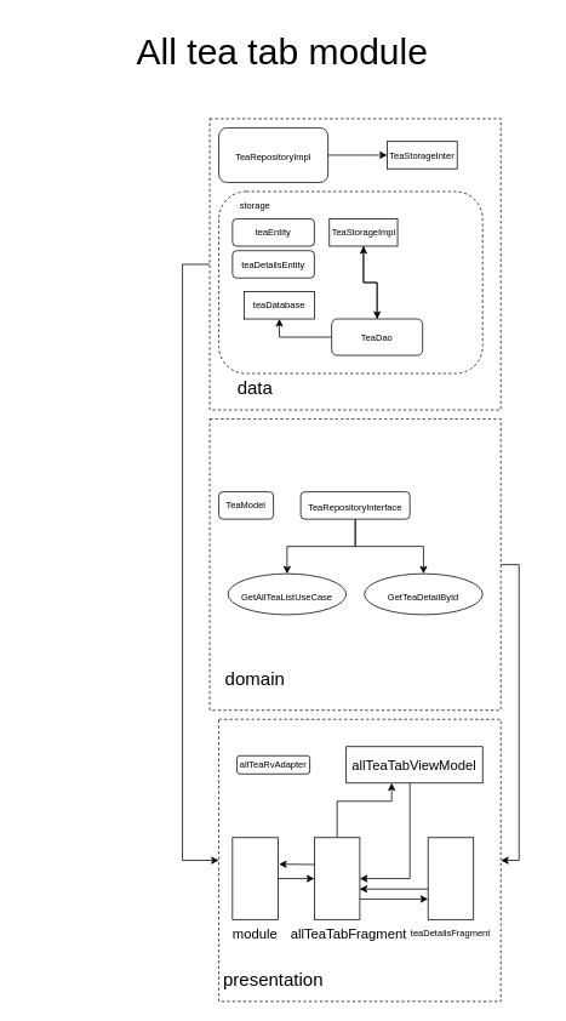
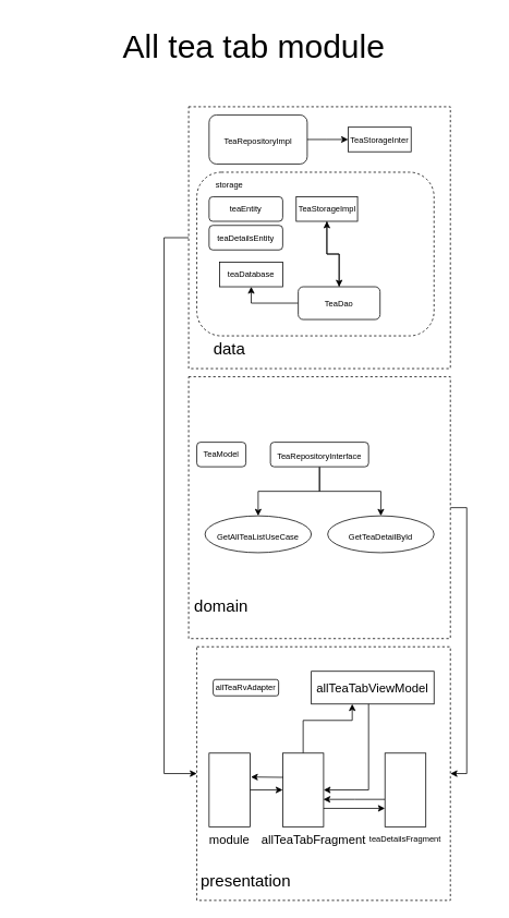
  <mxCell id="0" />
  <mxCell id="1" parent="0" />
  <mxCell id="2" style="edgeStyle=orthogonalEdgeStyle;rounded=0;orthogonalLoop=1;jettySize=auto;html=1;entryX=0;entryY=0.5;entryDx=0;entryDy=0;fontSize=10;" edge="1" parent="1" source="3" target="6"><mxGeometry relative="1" as="geometry"><Array as="points"><mxPoint x="200" y="290" /><mxPoint x="200" y="945" /></Array></mxGeometry></mxCell>
  <mxCell id="3" value="" style="whiteSpace=wrap;html=1;aspect=fixed;dashed=1;" vertex="1" parent="1"><mxGeometry x="230" y="130" width="320" height="320" as="geometry" /></mxCell>
  <mxCell id="4" style="edgeStyle=orthogonalEdgeStyle;rounded=0;orthogonalLoop=1;jettySize=auto;html=1;entryX=1;entryY=0.5;entryDx=0;entryDy=0;fontSize=10;" edge="1" parent="1" source="5" target="6"><mxGeometry relative="1" as="geometry"><Array as="points"><mxPoint x="570" y="620" /><mxPoint x="570" y="945" /></Array></mxGeometry></mxCell>
  <mxCell id="5" value="" style="whiteSpace=wrap;html=1;aspect=fixed;dashed=1;" vertex="1" parent="1"><mxGeometry x="230" y="460" width="320" height="320" as="geometry" /></mxCell>
  <mxCell id="6" value="" style="whiteSpace=wrap;html=1;aspect=fixed;dashed=1;" vertex="1" parent="1"><mxGeometry x="240" y="790" width="310" height="310" as="geometry" /></mxCell>
  <mxCell id="7" value="All tea tab module" style="text;html=1;strokeColor=none;fillColor=none;align=center;verticalAlign=middle;whiteSpace=wrap;rounded=0;dashed=1;fontSize=40;" vertex="1" parent="1"><mxGeometry x="20" y="20" width="580" height="70" as="geometry" /></mxCell>
  <mxCell id="8" value="presentation" style="text;html=1;strokeColor=none;fillColor=none;align=center;verticalAlign=middle;whiteSpace=wrap;rounded=0;dashed=1;fontSize=20;" vertex="1" parent="1"><mxGeometry x="270" y="1060" width="60" height="30" as="geometry" /></mxCell>
- <mxCell id="9" value="domain" style="text;html=1;strokeColor=none;fillColor=none;align=center;verticalAlign=middle;whiteSpace=wrap;rounded=0;dashed=1;fontSize=20;" vertex="1" parent="1"><mxGeometry x="250" y="730" width="60" height="30" as="geometry" /></mxCell>
+ <mxCell id="9" value="domain" style="text;html=1;strokeColor=none;fillColor=none;align=center;verticalAlign=middle;whiteSpace=wrap;rounded=0;dashed=1;fontSize=20;" vertex="1" parent="1"><mxGeometry x="240" y="725" width="60" height="30" as="geometry" /></mxCell>
  <mxCell id="10" value="data" style="text;html=1;strokeColor=none;fillColor=none;align=center;verticalAlign=middle;whiteSpace=wrap;rounded=0;dashed=1;fontSize=20;" vertex="1" parent="1"><mxGeometry x="250" y="410" width="60" height="30" as="geometry" /></mxCell>
  <mxCell id="11" style="edgeStyle=orthogonalEdgeStyle;rounded=0;orthogonalLoop=1;jettySize=auto;html=1;entryX=0;entryY=0.5;entryDx=0;entryDy=0;fontSize=15;" edge="1" parent="1" source="12" target="15"><mxGeometry relative="1" as="geometry" /></mxCell>
  <mxCell id="12" value="" style="rounded=0;whiteSpace=wrap;html=1;fontSize=20;" vertex="1" parent="1"><mxGeometry x="255" y="920" width="50" height="90" as="geometry" /></mxCell>
  <mxCell id="13" value="module" style="text;html=1;strokeColor=none;fillColor=none;align=center;verticalAlign=middle;whiteSpace=wrap;rounded=0;dashed=1;fontSize=15;" vertex="1" parent="1"><mxGeometry x="250" y="1010" width="60" height="30" as="geometry" /></mxCell>
  <mxCell id="14" style="edgeStyle=orthogonalEdgeStyle;rounded=0;orthogonalLoop=1;jettySize=auto;html=1;fontSize=15;" edge="1" parent="1" source="15"><mxGeometry relative="1" as="geometry"><mxPoint x="430" y="860" as="targetPoint" /><Array as="points"><mxPoint x="370" y="880" /><mxPoint x="430" y="880" /><mxPoint x="430" y="860" /></Array></mxGeometry></mxCell>
  <mxCell id="15" value="" style="rounded=0;whiteSpace=wrap;html=1;fontSize=20;" vertex="1" parent="1"><mxGeometry x="345" y="920" width="50" height="90" as="geometry" /></mxCell>
  <mxCell id="16" value="allTeaTabFragment" style="text;html=1;strokeColor=none;fillColor=none;align=center;verticalAlign=middle;whiteSpace=wrap;rounded=0;dashed=1;fontSize=15;" vertex="1" parent="1"><mxGeometry x="353" y="1010" width="60" height="30" as="geometry" /></mxCell>
  <mxCell id="17" value="" style="endArrow=classic;html=1;rounded=0;fontSize=15;exitX=0.014;exitY=0.329;exitDx=0;exitDy=0;exitPerimeter=0;entryX=1.021;entryY=0.324;entryDx=0;entryDy=0;entryPerimeter=0;" edge="1" parent="1" source="15" target="12"><mxGeometry width="50" height="50" relative="1" as="geometry"><mxPoint x="290" y="980" as="sourcePoint" /><mxPoint x="310" y="950" as="targetPoint" /></mxGeometry></mxCell>
  <mxCell id="18" value="" style="rounded=0;whiteSpace=wrap;html=1;fontSize=15;" vertex="1" parent="1"><mxGeometry x="380" y="820" width="150" height="40" as="geometry" /></mxCell>
  <mxCell id="19" style="edgeStyle=orthogonalEdgeStyle;rounded=0;orthogonalLoop=1;jettySize=auto;html=1;entryX=1;entryY=0.5;entryDx=0;entryDy=0;fontSize=15;" edge="1" parent="1" target="15"><mxGeometry relative="1" as="geometry"><mxPoint x="450" y="860" as="sourcePoint" /><Array as="points"><mxPoint x="450" y="965" /></Array></mxGeometry></mxCell>
  <mxCell id="20" value="allTeaTabViewModel" style="text;html=1;strokeColor=none;fillColor=none;align=center;verticalAlign=middle;whiteSpace=wrap;rounded=0;fontSize=15;" vertex="1" parent="1"><mxGeometry x="425" y="825" width="60" height="30" as="geometry" /></mxCell>
  <mxCell id="21" value="&lt;font style=&quot;font-size: 10px&quot;&gt;GetAllTeaListUseCase&lt;/font&gt;" style="ellipse;whiteSpace=wrap;html=1;fontSize=15;" vertex="1" parent="1"><mxGeometry x="250" y="630" width="130" height="45" as="geometry" /></mxCell>
  <mxCell id="22" style="edgeStyle=orthogonalEdgeStyle;rounded=0;orthogonalLoop=1;jettySize=auto;html=1;entryX=0.5;entryY=0;entryDx=0;entryDy=0;fontSize=10;" edge="1" parent="1" source="24" target="21"><mxGeometry relative="1" as="geometry"><Array as="points"><mxPoint x="390" y="600" /><mxPoint x="315" y="600" /></Array></mxGeometry></mxCell>
  <mxCell id="23" style="edgeStyle=orthogonalEdgeStyle;rounded=0;orthogonalLoop=1;jettySize=auto;html=1;entryX=0.5;entryY=0;entryDx=0;entryDy=0;fontSize=10;" edge="1" parent="1" source="24" target="25"><mxGeometry relative="1" as="geometry" /></mxCell>
  <mxCell id="24" value="&lt;font style=&quot;font-size: 10px&quot;&gt;TeaRepositoryInterface&lt;/font&gt;" style="rounded=1;whiteSpace=wrap;html=1;fontSize=15;" vertex="1" parent="1"><mxGeometry x="330" y="540" width="120" height="30" as="geometry" /></mxCell>
  <mxCell id="25" value="&lt;span style=&quot;font-size: 10px&quot;&gt;GetTeaDetailById&lt;/span&gt;" style="ellipse;whiteSpace=wrap;html=1;fontSize=15;" vertex="1" parent="1"><mxGeometry x="400" y="630" width="130" height="45" as="geometry" /></mxCell>
- <mxCell id="26" value="&lt;font style=&quot;font-size: 10px&quot;&gt;TeaRepositoryImpl&lt;/font&gt;" style="rounded=1;whiteSpace=wrap;html=1;fontSize=15;" vertex="1" parent="1"><mxGeometry x="240" y="140" width="120" height="60" as="geometry" /></mxCell>
+ <mxCell id="26" value="&lt;font style=&quot;font-size: 10px&quot;&gt;TeaRepositoryImpl&lt;/font&gt;" style="rounded=1;whiteSpace=wrap;html=1;fontSize=15;" vertex="1" parent="1"><mxGeometry x="255" y="140" width="120" height="60" as="geometry" /></mxCell>
  <mxCell id="27" value="TeaModel" style="rounded=1;whiteSpace=wrap;html=1;fontSize=10;" vertex="1" parent="1"><mxGeometry x="240" y="540" width="60" height="30" as="geometry" /></mxCell>
  <mxCell id="28" value="allTeaRvAdapter" style="rounded=1;whiteSpace=wrap;html=1;fontSize=10;" vertex="1" parent="1"><mxGeometry x="260" y="830" width="80" height="20" as="geometry" /></mxCell>
  <mxCell id="29" value="" style="rounded=1;whiteSpace=wrap;html=1;fontSize=10;dashed=1;" vertex="1" parent="1"><mxGeometry x="240" y="210" width="290" height="200" as="geometry" /></mxCell>
  <mxCell id="30" value="storage" style="text;html=1;strokeColor=none;fillColor=none;align=center;verticalAlign=middle;whiteSpace=wrap;rounded=0;dashed=1;fontSize=10;" vertex="1" parent="1"><mxGeometry x="250" y="210" width="60" height="30" as="geometry" /></mxCell>
  <mxCell id="31" value="TeaStorageInter" style="rounded=0;whiteSpace=wrap;html=1;fontSize=10;" vertex="1" parent="1"><mxGeometry x="425" y="155" width="77" height="30" as="geometry" /></mxCell>
  <mxCell id="32" value="" style="endArrow=classic;html=1;rounded=0;fontSize=10;exitX=1;exitY=0.5;exitDx=0;exitDy=0;entryX=0;entryY=0.5;entryDx=0;entryDy=0;" edge="1" parent="1" source="26" target="31"><mxGeometry width="50" height="50" relative="1" as="geometry"><mxPoint x="350" y="340" as="sourcePoint" /><mxPoint x="400" y="290" as="targetPoint" /><Array as="points"><mxPoint x="399" y="170" /></Array></mxGeometry></mxCell>
  <mxCell id="33" style="edgeStyle=orthogonalEdgeStyle;rounded=0;orthogonalLoop=1;jettySize=auto;html=1;entryX=0.5;entryY=0;entryDx=0;entryDy=0;fontSize=10;" edge="1" parent="1" source="34" target="44"><mxGeometry relative="1" as="geometry" /></mxCell>
  <mxCell id="34" value="TeaStorageImpl" style="rounded=0;whiteSpace=wrap;html=1;fontSize=10;" vertex="1" parent="1"><mxGeometry x="361.5" y="240" width="75" height="30" as="geometry" /></mxCell>
  <mxCell id="35" value="teaDatabase" style="rounded=0;whiteSpace=wrap;html=1;fontSize=10;" vertex="1" parent="1"><mxGeometry x="268" y="320" width="77" height="30" as="geometry" /></mxCell>
  <mxCell id="36" value="teaEntity" style="rounded=1;whiteSpace=wrap;html=1;fontSize=10;" vertex="1" parent="1"><mxGeometry x="255" y="240" width="90" height="30" as="geometry" /></mxCell>
  <mxCell id="37" value="teaDetailsEntity" style="rounded=1;whiteSpace=wrap;html=1;fontSize=10;" vertex="1" parent="1"><mxGeometry x="255" y="275" width="90" height="30" as="geometry" /></mxCell>
  <mxCell id="38" style="edgeStyle=orthogonalEdgeStyle;rounded=0;orthogonalLoop=1;jettySize=auto;html=1;entryX=0.993;entryY=0.628;entryDx=0;entryDy=0;entryPerimeter=0;fontSize=10;" edge="1" parent="1" source="39" target="15"><mxGeometry relative="1" as="geometry"><Array as="points"><mxPoint x="433" y="977" /></Array></mxGeometry></mxCell>
  <mxCell id="39" value="" style="rounded=0;whiteSpace=wrap;html=1;fontSize=20;" vertex="1" parent="1"><mxGeometry x="470" y="920" width="50" height="90" as="geometry" /></mxCell>
  <mxCell id="40" value="teaDetailsFragment" style="text;html=1;strokeColor=none;fillColor=none;align=center;verticalAlign=middle;whiteSpace=wrap;rounded=0;dashed=1;fontSize=10;" vertex="1" parent="1"><mxGeometry x="465" y="1010" width="60" height="30" as="geometry" /></mxCell>
  <mxCell id="41" value="" style="endArrow=classic;html=1;rounded=0;fontSize=10;entryX=0;entryY=0.75;entryDx=0;entryDy=0;exitX=1;exitY=0.75;exitDx=0;exitDy=0;" edge="1" parent="1" source="15" target="39"><mxGeometry width="50" height="50" relative="1" as="geometry"><mxPoint x="380" y="1000" as="sourcePoint" /><mxPoint x="430" y="950" as="targetPoint" /></mxGeometry></mxCell>
  <mxCell id="42" style="edgeStyle=orthogonalEdgeStyle;rounded=0;orthogonalLoop=1;jettySize=auto;html=1;entryX=0.5;entryY=1;entryDx=0;entryDy=0;fontSize=10;" edge="1" parent="1" source="44" target="35"><mxGeometry relative="1" as="geometry" /></mxCell>
  <mxCell id="43" style="edgeStyle=orthogonalEdgeStyle;rounded=0;orthogonalLoop=1;jettySize=auto;html=1;entryX=0.5;entryY=1;entryDx=0;entryDy=0;fontSize=10;" edge="1" parent="1" source="44" target="34"><mxGeometry relative="1" as="geometry" /></mxCell>
  <mxCell id="44" value="TeaDao" style="rounded=1;whiteSpace=wrap;html=1;fontSize=10;" vertex="1" parent="1"><mxGeometry x="364" y="350" width="100" height="40" as="geometry" /></mxCell>
